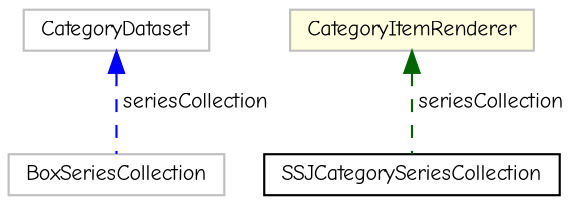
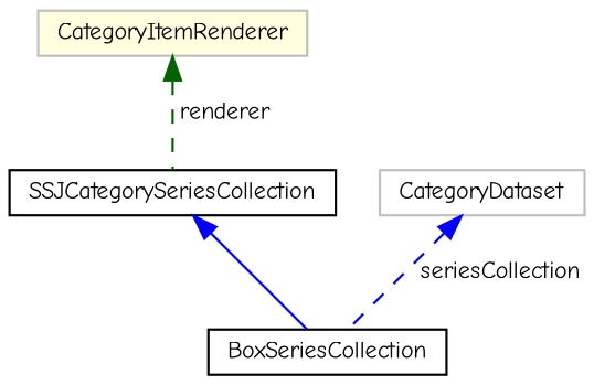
  digraph {
    fontname="Comic Neue"
    node [color=black fillcolor=white fontname="Comic Neue" fontsize=10 shape=record style=filled]
    edge [color=blue dir=back fontname="Comic Neue" fontsize=10 labelfontname=Helvetica labelfontsize=10 style=dashed]
-   n1 [color=grey75 fontcolor=black height=0.2 label=BoxSeriesCollection width=0.4]
+   n1 [fontcolor=black height=0.2 label=BoxSeriesCollection width=0.4]
    n2 [height=0.2 label=SSJCategorySeriesCollection width=0.4]
    n3 [color=grey75 height=0.2 label=CategoryDataset width=0.4]
    n4 [color=grey75 fillcolor=lightyellow height=0.2 label=CategoryItemRenderer width=0.4]
+   n2 -> n1 [style=solid]
    n3 -> n1 [label=" seriesCollection"]
-   n4 -> n2 [color=darkgreen label=" seriesCollection"]
+   n4 -> n2 [color=darkgreen label=" renderer"]
  }
